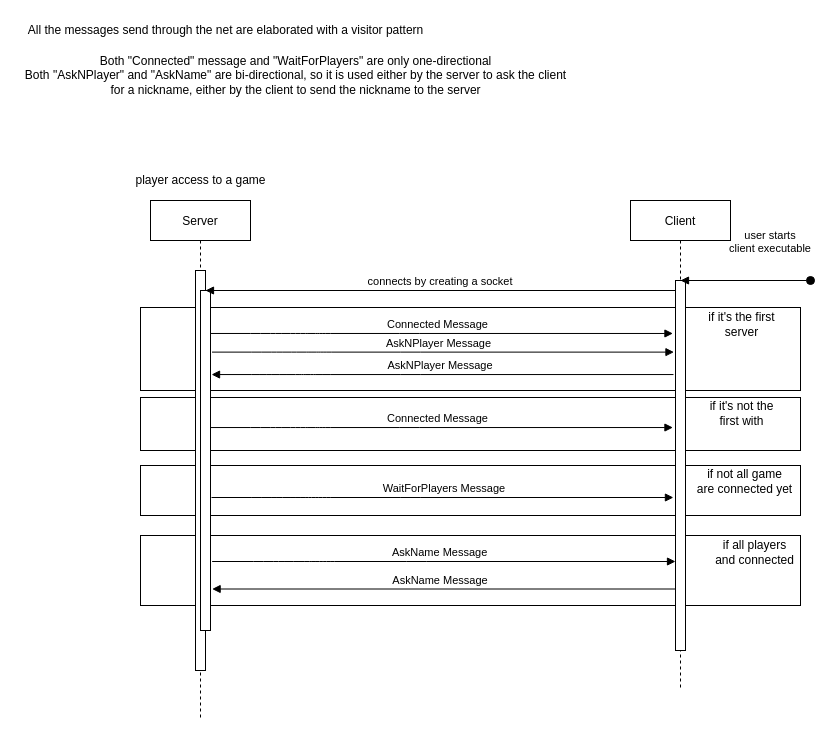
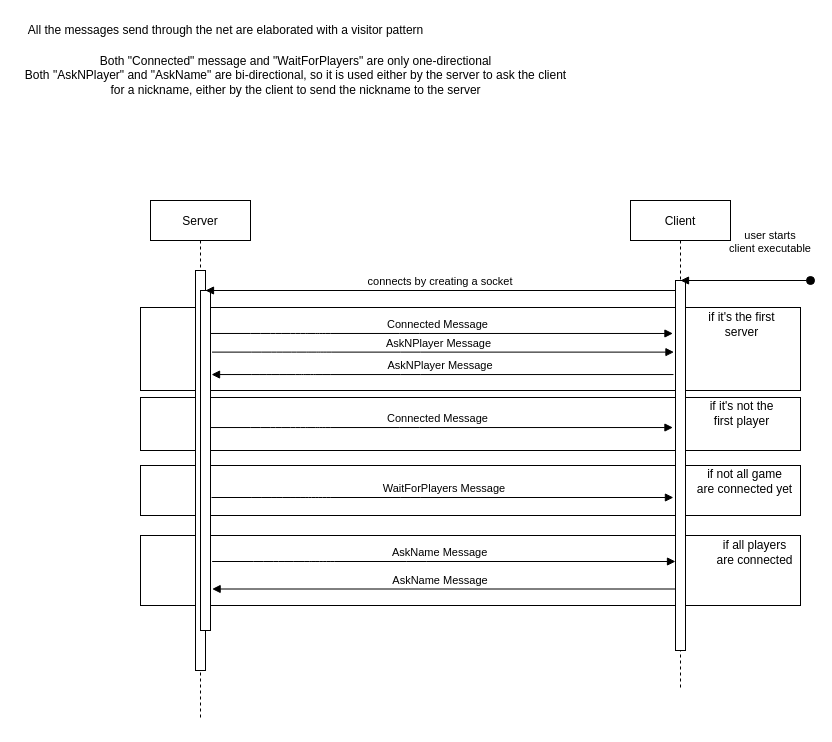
  <mxCell id="0" />
  <mxCell id="1" parent="0" />
  <mxCell id="2" value="" style="rounded=0;whiteSpace=wrap;html=1;container=1;glass=0;fillColor=none;collapsible=0;" vertex="1" parent="1"><mxGeometry x="140" y="397" width="660" height="53" as="geometry" /></mxCell>
- <mxCell id="3" value="&lt;div&gt;if it's not the&lt;/div&gt;&lt;div&gt;first with&lt;br&gt;&lt;/div&gt;" style="text;html=1;align=center;verticalAlign=middle;resizable=0;points=[];autosize=1;strokeColor=none;snapToPoint=0;container=0;" vertex="1" parent="2"><mxGeometry x="560.661" y="1.472" width="80" height="30" as="geometry" /></mxCell>
+ <mxCell id="3" value="&lt;div&gt;if it's not the&lt;/div&gt;&lt;div&gt;first player&lt;br&gt;&lt;/div&gt;" style="text;html=1;align=center;verticalAlign=middle;resizable=0;points=[];autosize=1;strokeColor=none;snapToPoint=0;container=0;" vertex="1" parent="2"><mxGeometry x="560.661" y="1.472" width="80" height="30" as="geometry" /></mxCell>
  <mxCell id="4" value="Connected Message" style="verticalAlign=bottom;endArrow=block;entryX=1;entryY=0;shadow=0;strokeWidth=1;editable=1;bendable=0;anchorPointDirection=1;cloneable=1;deletable=1;snapToPoint=0;fixDash=1;movable=1;resizable=1;rotatable=1;connectable=1;" edge="1" parent="2"><mxGeometry x="-0.015" relative="1" as="geometry"><mxPoint x="70.531" y="30.037" as="sourcePoint" /><mxPoint x="532.456" y="30.037" as="targetPoint" /><Array as="points"><mxPoint x="120.2" y="30.037" /><mxPoint x="140.068" y="30.037" /><mxPoint x="159.936" y="30.037" /><mxPoint x="159.936" y="30.037" /><mxPoint x="169.87" y="30.037" /><mxPoint x="169.87" y="30.037" /><mxPoint x="179.803" y="30.037" /><mxPoint x="269.208" y="30.037" /></Array><mxPoint as="offset" /></mxGeometry></mxCell>
  <mxCell id="5" value="" style="rounded=0;whiteSpace=wrap;html=1;container=1;glass=0;fillColor=none;collapsible=0;" vertex="1" parent="1"><mxGeometry x="140" y="307" width="660" height="83" as="geometry" /></mxCell>
  <mxCell id="6" value="&lt;div&gt;if it's the first &lt;br&gt;&lt;/div&gt;&lt;div&gt;server&lt;/div&gt;" style="text;html=1;align=center;verticalAlign=middle;resizable=0;points=[];autosize=1;strokeColor=none;snapToPoint=0;container=0;" vertex="1" parent="5"><mxGeometry x="560.661" y="2.306" width="80" height="30" as="geometry" /></mxCell>
  <mxCell id="7" value="AskNPlayer Message" style="verticalAlign=bottom;endArrow=block;entryX=1;entryY=0;shadow=0;strokeWidth=1;editable=1;bendable=0;anchorPointDirection=1;cloneable=1;deletable=1;snapToPoint=0;fixDash=1;movable=1;resizable=1;rotatable=1;connectable=1;" edge="1" parent="5"><mxGeometry x="-0.019" relative="1" as="geometry"><mxPoint x="71.524" y="44.621" as="sourcePoint" /><mxPoint x="533.45" y="44.621" as="targetPoint" /><Array as="points"><mxPoint x="121.193" y="44.621" /><mxPoint x="141.061" y="44.621" /><mxPoint x="160.929" y="44.621" /><mxPoint x="160.929" y="44.621" /><mxPoint x="170.863" y="44.621" /><mxPoint x="170.863" y="44.621" /><mxPoint x="180.797" y="44.621" /><mxPoint x="270.202" y="44.621" /></Array><mxPoint as="offset" /></mxGeometry></mxCell>
  <mxCell id="8" value="Connected Message" style="verticalAlign=bottom;endArrow=block;entryX=1;entryY=0;shadow=0;strokeWidth=1;editable=1;bendable=0;anchorPointDirection=1;cloneable=1;deletable=1;snapToPoint=0;fixDash=1;movable=1;resizable=1;rotatable=1;connectable=1;" edge="1" parent="5"><mxGeometry x="-0.015" relative="1" as="geometry"><mxPoint x="70.531" y="25.982" as="sourcePoint" /><mxPoint x="532.456" y="25.982" as="targetPoint" /><Array as="points"><mxPoint x="120.2" y="25.982" /><mxPoint x="140.068" y="25.982" /><mxPoint x="159.936" y="25.982" /><mxPoint x="159.936" y="25.982" /><mxPoint x="169.87" y="25.982" /><mxPoint x="169.87" y="25.982" /><mxPoint x="179.803" y="25.982" /><mxPoint x="269.208" y="25.982" /></Array><mxPoint as="offset" /></mxGeometry></mxCell>
  <mxCell id="9" value="AskNPlayer Message" style="verticalAlign=bottom;endArrow=block;entryX=1;entryY=0;shadow=0;strokeWidth=1;editable=1;bendable=0;anchorPointDirection=1;cloneable=1;deletable=1;snapToPoint=0;fixDash=1;movable=1;resizable=1;rotatable=1;connectable=1;" edge="1" parent="5"><mxGeometry x="0.009" relative="1" as="geometry"><mxPoint x="532.966" y="67.056" as="sourcePoint" /><mxPoint x="71.041" y="67.056" as="targetPoint" /><Array as="points"><mxPoint x="269.718" y="67.056" /><mxPoint x="180.313" y="67.056" /><mxPoint x="170.379" y="67.056" /><mxPoint x="170.379" y="67.056" /><mxPoint x="160.446" y="67.056" /><mxPoint x="160.446" y="67.056" /><mxPoint x="140.578" y="67.056" /><mxPoint x="120.71" y="67.056" /></Array><mxPoint as="offset" /></mxGeometry></mxCell>
  <mxCell id="10" value="" style="rounded=0;whiteSpace=wrap;html=1;container=1;glass=0;fillColor=none;collapsible=0;" vertex="1" parent="1"><mxGeometry x="140" y="465" width="660" height="50" as="geometry" /></mxCell>
  <mxCell id="11" value="&lt;div&gt;if not all game&lt;/div&gt;&lt;div&gt;are connected yet&lt;br&gt;&lt;/div&gt;" style="text;html=1;align=center;verticalAlign=middle;resizable=0;points=[];autosize=1;strokeColor=none;snapToPoint=0;container=0;" vertex="1" parent="10"><mxGeometry x="549.392" y="1.389" width="110" height="30" as="geometry" /></mxCell>
  <mxCell id="12" value="WaitForPlayers Message" style="verticalAlign=bottom;endArrow=block;entryX=1;entryY=0;shadow=0;strokeWidth=1;editable=1;bendable=0;anchorPointDirection=1;cloneable=1;deletable=1;snapToPoint=0;fixDash=1;movable=1;resizable=1;rotatable=1;connectable=1;" edge="1" parent="10"><mxGeometry x="0.009" relative="1" as="geometry"><mxPoint x="71.001" y="32.002" as="sourcePoint" /><mxPoint x="532.926" y="32.002" as="targetPoint" /><Array as="points"><mxPoint x="120.67" y="32.002" /><mxPoint x="140.538" y="32.002" /><mxPoint x="160.406" y="32.002" /><mxPoint x="160.406" y="32.002" /><mxPoint x="170.339" y="32.002" /><mxPoint x="170.339" y="32.002" /><mxPoint x="180.273" y="32.002" /><mxPoint x="269.678" y="32.002" /></Array><mxPoint as="offset" /></mxGeometry></mxCell>
- <mxCell id="13" value="player access to a game" style="text;html=1;align=center;verticalAlign=middle;resizable=0;points=[];autosize=1;strokeColor=none;" vertex="1" parent="1"><mxGeometry x="130" y="170" width="140" height="20" as="geometry" /></mxCell>
  <mxCell id="14" value="" style="rounded=0;whiteSpace=wrap;html=1;container=1;glass=0;fillColor=none;collapsible=0;" vertex="1" parent="1"><mxGeometry x="140" y="535" width="660" height="70" as="geometry" /></mxCell>
- <mxCell id="15" value="&lt;div&gt;if all players&lt;/div&gt;&lt;div&gt;and connected&lt;br&gt;&lt;/div&gt;" style="text;html=1;align=center;verticalAlign=middle;resizable=0;points=[];autosize=1;strokeColor=none;snapToPoint=0;container=0;" vertex="1" parent="14"><mxGeometry x="569.313" y="1.944" width="90" height="30" as="geometry" /></mxCell>
+ <mxCell id="15" value="&lt;div&gt;if all players&lt;/div&gt;&lt;div&gt;are connected&lt;br&gt;&lt;/div&gt;" style="text;html=1;align=center;verticalAlign=middle;resizable=0;points=[];autosize=1;strokeColor=none;snapToPoint=0;container=0;" vertex="1" parent="14"><mxGeometry x="569.313" y="1.944" width="90" height="30" as="geometry" /></mxCell>
  <mxCell id="16" value="AskName Message" style="verticalAlign=bottom;endArrow=block;entryX=1;entryY=0;shadow=0;strokeWidth=1;editable=1;bendable=0;anchorPointDirection=1;cloneable=1;deletable=1;snapToPoint=0;fixDash=1;" edge="1" parent="14"><mxGeometry x="-0.014" relative="1" as="geometry"><mxPoint x="71.628" y="26" as="sourcePoint" /><mxPoint x="535" y="26" as="targetPoint" /><Array as="points"><mxPoint x="122.791" y="26" /><mxPoint x="143.256" y="26" /><mxPoint x="163.721" y="26" /><mxPoint x="163.721" y="26" /><mxPoint x="173.953" y="26" /><mxPoint x="173.953" y="26" /><mxPoint x="184.186" y="26" /><mxPoint x="276.279" y="26" /></Array><mxPoint as="offset" /></mxGeometry></mxCell>
  <mxCell id="17" value="AskName Message" style="verticalAlign=bottom;endArrow=block;endSize=6;shadow=0;strokeWidth=1;entryX=1;entryY=0.95;entryDx=0;entryDy=0;endFill=1;" edge="1" parent="14"><mxGeometry x="0.014" relative="1" as="geometry"><mxPoint x="71.628" y="53.5" as="targetPoint" /><mxPoint x="535" y="53.5" as="sourcePoint" /><mxPoint as="offset" /></mxGeometry></mxCell>
  <mxCell id="18" value="Server" style="shape=umlLifeline;perimeter=lifelinePerimeter;container=1;collapsible=0;recursiveResize=0;rounded=0;shadow=0;strokeWidth=1;" vertex="1" parent="1"><mxGeometry x="150" y="200" width="100" height="520" as="geometry" /></mxCell>
  <mxCell id="19" value="" style="points=[];perimeter=orthogonalPerimeter;rounded=0;shadow=0;strokeWidth=1;" vertex="1" parent="18"><mxGeometry x="45" y="70" width="10" height="400" as="geometry" /></mxCell>
  <mxCell id="20" value="" style="endArrow=none;dashed=1;html=1;endSize=6;strokeColor=#f0f0f0;" edge="1" parent="18"><mxGeometry width="50" height="50" relative="1" as="geometry"><mxPoint x="60" y="410" as="sourcePoint" /><mxPoint x="60" y="310" as="targetPoint" /></mxGeometry></mxCell>
  <mxCell id="21" value="" style="points=[];perimeter=orthogonalPerimeter;rounded=0;shadow=0;strokeWidth=1;" vertex="1" parent="18"><mxGeometry x="50" y="90" width="10" height="340" as="geometry" /></mxCell>
  <mxCell id="22" value="Client" style="shape=umlLifeline;perimeter=lifelinePerimeter;container=1;collapsible=0;recursiveResize=0;rounded=0;shadow=0;strokeWidth=1;" vertex="1" parent="1"><mxGeometry x="630" y="200" width="100" height="490" as="geometry" /></mxCell>
  <mxCell id="23" value="" style="points=[];perimeter=orthogonalPerimeter;rounded=0;shadow=0;strokeWidth=1;" vertex="1" parent="22"><mxGeometry x="45" y="80" width="10" height="370" as="geometry" /></mxCell>
  <mxCell id="24" value="user starts&#10;client executable&#10;" style="verticalAlign=bottom;startArrow=oval;endArrow=block;startSize=8;shadow=0;strokeWidth=1;" edge="1" parent="1"><mxGeometry x="-0.385" y="-10" relative="1" as="geometry"><mxPoint x="810" y="280" as="sourcePoint" /><mxPoint x="680" y="280" as="targetPoint" /><mxPoint as="offset" /></mxGeometry></mxCell>
  <mxCell id="25" value="connects by creating a socket" style="verticalAlign=bottom;endArrow=block;shadow=0;strokeWidth=1;exitX=0;exitY=0;exitDx=0;exitDy=0;" edge="1" parent="1"><mxGeometry relative="1" as="geometry"><mxPoint x="675" y="290" as="sourcePoint" /><mxPoint x="205" y="290" as="targetPoint" /></mxGeometry></mxCell>
  <mxCell id="26" style="edgeStyle=orthogonalEdgeStyle;rounded=0;orthogonalLoop=1;jettySize=auto;html=1;exitX=0.5;exitY=1;exitDx=0;exitDy=0;endArrow=block;endFill=1;endSize=6;strokeColor=#f0f0f0;" edge="1" parent="1" source="14" target="14"><mxGeometry relative="1" as="geometry" /></mxCell>
  <mxCell id="27" value="&lt;div&gt;All the messages send through the net are elaborated with a visitor pattern&lt;/div&gt;" style="text;html=1;align=center;verticalAlign=middle;resizable=0;points=[];autosize=1;strokeColor=none;" vertex="1" parent="1"><mxGeometry width="410" height="20" as="geometry" x="20" y="20" /></mxCell>
  <mxCell id="28" value="&lt;div&gt;Both &quot;Connected&quot; message and &quot;WaitForPlayers&quot; are only one-directional&lt;br&gt;&lt;/div&gt;&lt;div&gt;Both &quot;AskNPlayer&quot; and &quot;AskName&quot; are bi-directional, so it is used either by the server to ask the client &lt;br&gt;&lt;div&gt;for a nickname, either by the client to send the nickname to the server&lt;/div&gt;&lt;/div&gt;" style="text;html=1;align=center;verticalAlign=middle;resizable=0;points=[];autosize=1;strokeColor=none;" vertex="1" parent="1"><mxGeometry y="50" width="550" height="50" as="geometry" x="20" /></mxCell>
